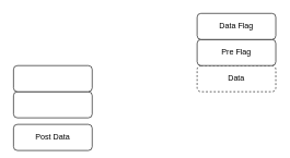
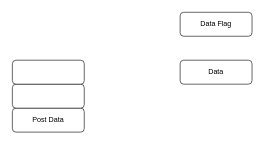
  <mxCell id="0" />
  <mxCell id="1" parent="0" />
- <mxCell id="2" value="Data" style="rounded=1;whiteSpace=wrap;html=1;dashed=1;" vertex="1" parent="1"><mxGeometry x="300" y="100" width="120" height="40" as="geometry" /></mxCell>
- <mxCell id="3" value="Pre Flag" style="rounded=1;whiteSpace=wrap;html=1;" vertex="1" parent="1"><mxGeometry x="300" y="60" width="120" height="40" as="geometry" /></mxCell>
+ <mxCell id="2" value="Data" style="rounded=1;whiteSpace=wrap;html=1;" vertex="1" parent="1"><mxGeometry x="300" y="100" width="120" height="40" as="geometry" /></mxCell>
  <mxCell id="4" value="Data Flag" style="rounded=1;whiteSpace=wrap;html=1;" vertex="1" parent="1"><mxGeometry x="300" y="20" width="120" height="40" as="geometry" /></mxCell>
- <mxCell id="5" value="Post Data" style="rounded=1;whiteSpace=wrap;html=1;" vertex="1" parent="1"><mxGeometry x="20" y="190" width="120" height="40" as="geometry" /></mxCell>
+ <mxCell id="5" value="Post Data" style="rounded=1;whiteSpace=wrap;html=1;" vertex="1" parent="1"><mxGeometry x="20" y="180" width="120" height="40" as="geometry" /></mxCell>
  <mxCell id="6" value="" style="rounded=1;whiteSpace=wrap;html=1;" vertex="1" parent="1"><mxGeometry x="20" y="140" width="120" height="40" as="geometry" /></mxCell>
  <mxCell id="7" value="" style="rounded=1;whiteSpace=wrap;html=1;" vertex="1" parent="1"><mxGeometry x="20" y="100" width="120" height="40" as="geometry" /></mxCell>
